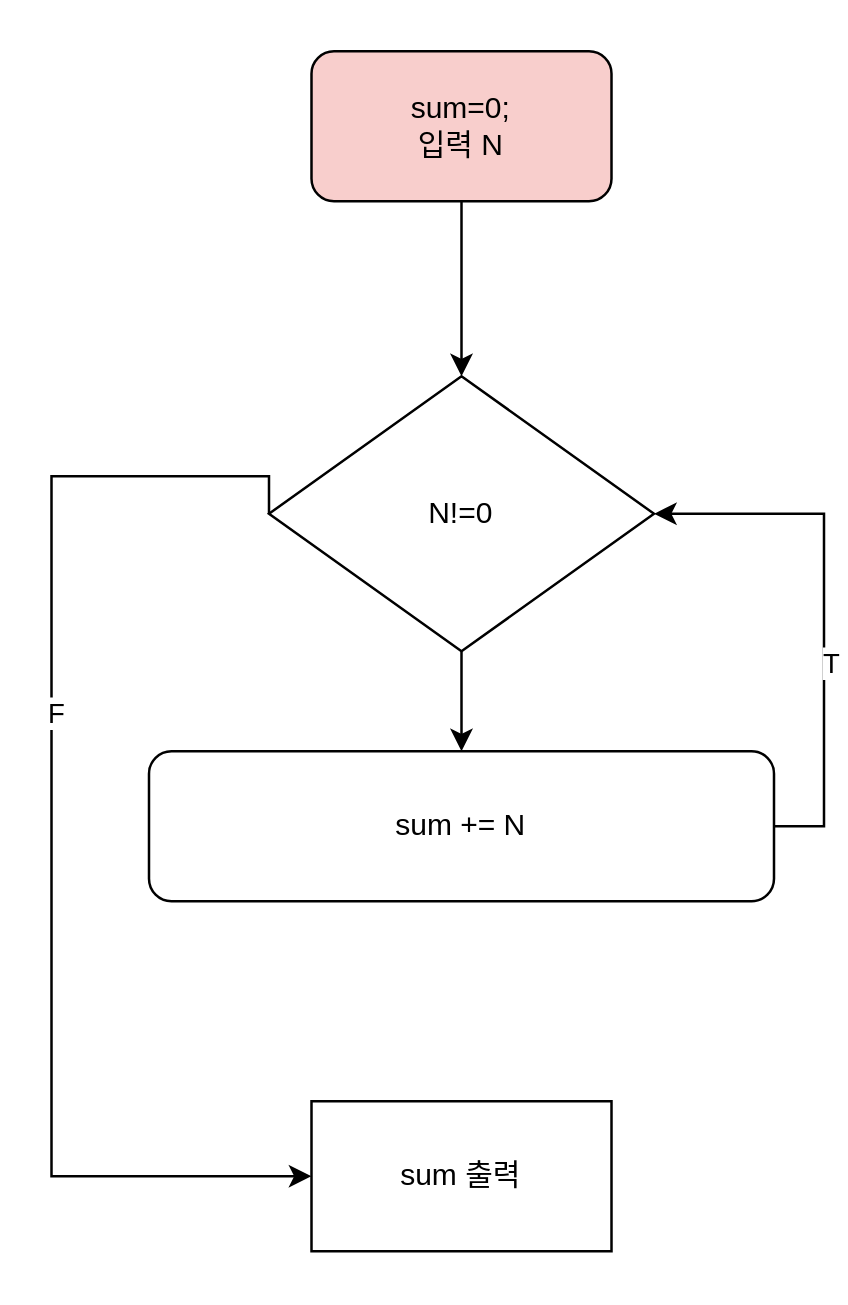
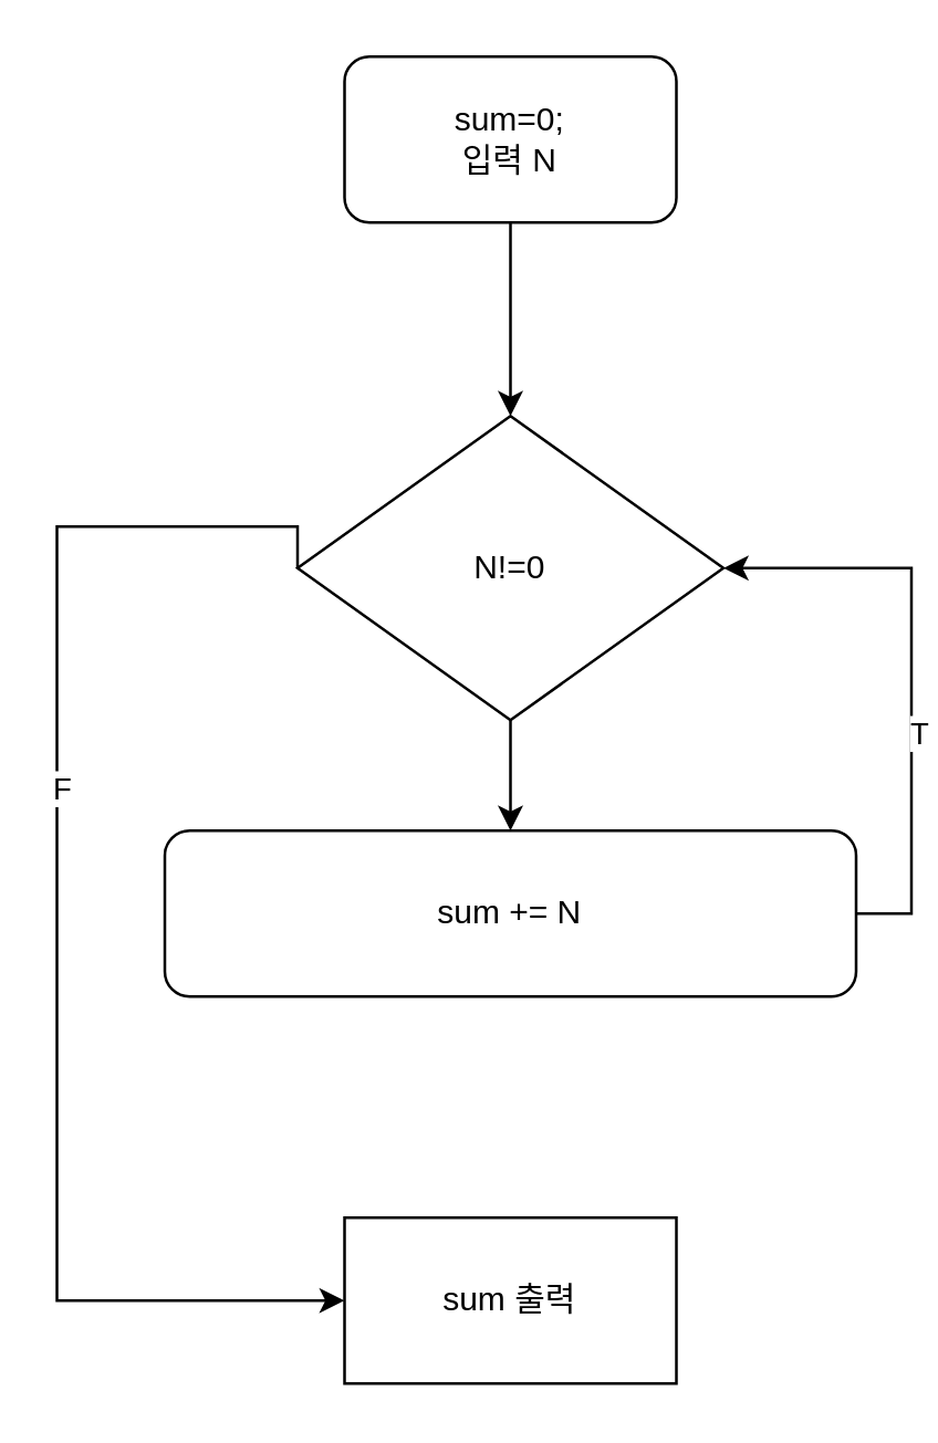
  <mxCell id="0" />
  <mxCell id="1" parent="0" />
  <mxCell id="2" style="edgeStyle=orthogonalEdgeStyle;rounded=0;orthogonalLoop=1;jettySize=auto;html=1;exitX=0.5;exitY=1;exitDx=0;exitDy=0;entryX=0.5;entryY=0;entryDx=0;entryDy=0;" edge="1" parent="1" source="3" target="7"><mxGeometry relative="1" as="geometry" /></mxCell>
- <mxCell id="3" value="sum=0;&lt;br&gt;입력 N" style="rounded=1;whiteSpace=wrap;html=1;fillColor=#f8cecc;" vertex="1" parent="1"><mxGeometry x="124" y="20" width="120" height="60" as="geometry" /></mxCell>
+ <mxCell id="3" value="sum=0;&lt;br&gt;입력 N" style="rounded=1;whiteSpace=wrap;html=1;" vertex="1" parent="1"><mxGeometry x="124" y="20" width="120" height="60" as="geometry" /></mxCell>
  <mxCell id="4" style="edgeStyle=orthogonalEdgeStyle;rounded=0;orthogonalLoop=1;jettySize=auto;html=1;exitX=0.5;exitY=1;exitDx=0;exitDy=0;entryX=0.5;entryY=0;entryDx=0;entryDy=0;" edge="1" parent="1" source="7" target="10"><mxGeometry relative="1" as="geometry" /></mxCell>
  <mxCell id="5" style="edgeStyle=orthogonalEdgeStyle;rounded=0;orthogonalLoop=1;jettySize=auto;html=1;exitX=0;exitY=0.5;exitDx=0;exitDy=0;entryX=0;entryY=0.5;entryDx=0;entryDy=0;" edge="1" parent="1" source="7" target="11"><mxGeometry relative="1" as="geometry"><Array as="points"><mxPoint x="20" y="190" /><mxPoint x="20" y="470" /></Array></mxGeometry></mxCell>
  <mxCell id="6" value="F" style="edgeLabel;html=1;align=center;verticalAlign=middle;resizable=0;points=[];" vertex="1" connectable="0" parent="5"><mxGeometry x="-0.193" y="1" relative="1" as="geometry"><mxPoint as="offset" /></mxGeometry></mxCell>
  <mxCell id="7" value="N!=0" style="rhombus;whiteSpace=wrap;html=1;" vertex="1" parent="1"><mxGeometry x="107" y="150" width="154" height="110" as="geometry" /></mxCell>
  <mxCell id="8" style="edgeStyle=orthogonalEdgeStyle;rounded=0;orthogonalLoop=1;jettySize=auto;html=1;exitX=1;exitY=0.5;exitDx=0;exitDy=0;entryX=1;entryY=0.5;entryDx=0;entryDy=0;" edge="1" parent="1" source="10" target="7"><mxGeometry relative="1" as="geometry" /></mxCell>
  <mxCell id="9" value="T" style="edgeLabel;html=1;align=center;verticalAlign=middle;resizable=0;points=[];" vertex="1" connectable="0" parent="8"><mxGeometry x="-0.193" y="-2" relative="1" as="geometry"><mxPoint as="offset" /></mxGeometry></mxCell>
  <mxCell id="10" value="sum += N" style="rounded=1;whiteSpace=wrap;html=1;" vertex="1" parent="1"><mxGeometry x="59" y="300" width="250" height="60" as="geometry" /></mxCell>
  <mxCell id="11" value="sum 출력" style="rounded=0;whiteSpace=wrap;html=1;" vertex="1" parent="1"><mxGeometry x="124" y="440" width="120" height="60" as="geometry" /></mxCell>
